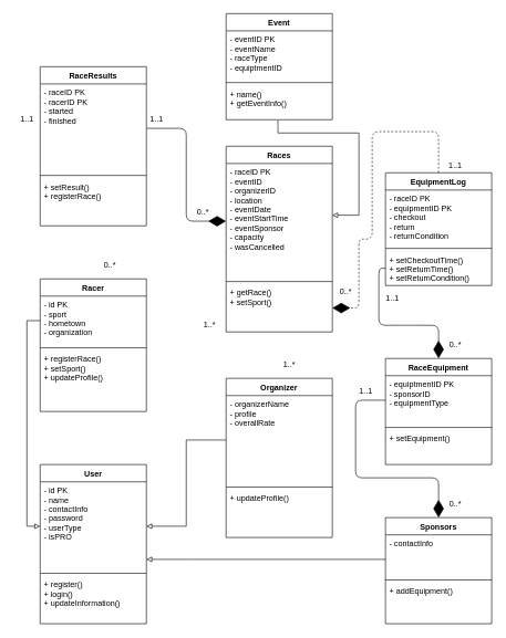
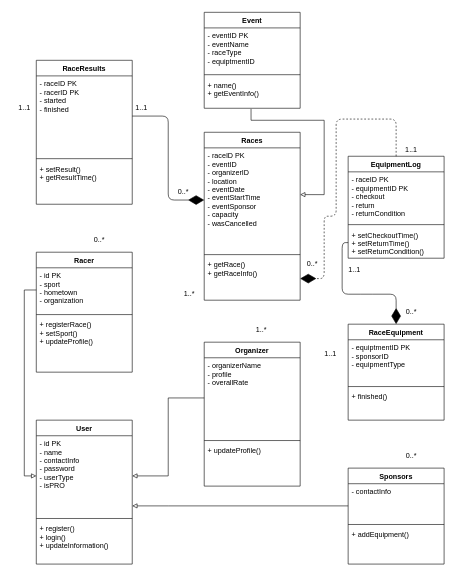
  <mxCell id="0" />
  <mxCell id="1" parent="0" />
  <mxCell id="2" value="Racer" style="swimlane;fontStyle=1;align=center;verticalAlign=top;childLayout=stackLayout;horizontal=1;startSize=26;horizontalStack=0;resizeParent=1;resizeParentMax=0;resizeLast=0;collapsible=1;marginBottom=0;" parent="1" vertex="1"><mxGeometry x="60" y="420" width="160" height="200" as="geometry" /></mxCell>
  <mxCell id="3" value="- id PK&#10;- sport&#10;- hometown&#10;- organization" style="text;strokeColor=none;fillColor=none;align=left;verticalAlign=top;spacingLeft=4;spacingRight=4;overflow=hidden;rotatable=0;points=[[0,0.5],[1,0.5]];portConstraint=eastwest;" parent="2" vertex="1"><mxGeometry y="26" width="160" height="74" as="geometry" /></mxCell>
  <mxCell id="4" value="" style="line;strokeWidth=1;fillColor=none;align=left;verticalAlign=middle;spacingTop=-1;spacingLeft=3;spacingRight=3;rotatable=0;labelPosition=right;points=[];portConstraint=eastwest;" parent="2" vertex="1"><mxGeometry y="100" width="160" height="8" as="geometry" /></mxCell>
  <mxCell id="5" value="+ registerRace()&#10;+ setSport()&#10;+ updateProfile()" style="text;strokeColor=none;fillColor=none;align=left;verticalAlign=top;spacingLeft=4;spacingRight=4;overflow=hidden;rotatable=0;points=[[0,0.5],[1,0.5]];portConstraint=eastwest;" parent="2" vertex="1"><mxGeometry y="108" width="160" height="92" as="geometry" /></mxCell>
  <mxCell id="6" value="Organizer" style="swimlane;fontStyle=1;align=center;verticalAlign=top;childLayout=stackLayout;horizontal=1;startSize=26;horizontalStack=0;resizeParent=1;resizeParentMax=0;resizeLast=0;collapsible=1;marginBottom=0;" parent="1" vertex="1"><mxGeometry x="340" y="570" width="160" height="240" as="geometry" /></mxCell>
  <mxCell id="7" value="- organizerName&#10;- profile&#10;- overallRate" style="text;strokeColor=none;fillColor=none;align=left;verticalAlign=top;spacingLeft=4;spacingRight=4;overflow=hidden;rotatable=0;points=[[0,0.5],[1,0.5]];portConstraint=eastwest;" parent="6" vertex="1"><mxGeometry y="26" width="160" height="134" as="geometry" /></mxCell>
  <mxCell id="8" value="" style="line;strokeWidth=1;fillColor=none;align=left;verticalAlign=middle;spacingTop=-1;spacingLeft=3;spacingRight=3;rotatable=0;labelPosition=right;points=[];portConstraint=eastwest;" parent="6" vertex="1"><mxGeometry y="160" width="160" height="8" as="geometry" /></mxCell>
  <mxCell id="9" value="+ updateProfile()" style="text;strokeColor=none;fillColor=none;align=left;verticalAlign=top;spacingLeft=4;spacingRight=4;overflow=hidden;rotatable=0;points=[[0,0.5],[1,0.5]];portConstraint=eastwest;" parent="6" vertex="1"><mxGeometry y="168" width="160" height="72" as="geometry" /></mxCell>
  <mxCell id="10" value="Races" style="swimlane;fontStyle=1;align=center;verticalAlign=top;childLayout=stackLayout;horizontal=1;startSize=26;horizontalStack=0;resizeParent=1;resizeParentMax=0;resizeLast=0;collapsible=1;marginBottom=0;" vertex="1" parent="1"><mxGeometry x="340" y="220" width="160" height="280" as="geometry" /></mxCell>
  <mxCell id="11" value="- raceID PK&#10;- eventID &#10;- organizerID&#10;- location&#10;- eventDate&#10;- eventStartTime&#10;- eventSponsor&#10;- capacity&#10;- wasCancelled" style="text;strokeColor=none;fillColor=none;align=left;verticalAlign=top;spacingLeft=4;spacingRight=4;overflow=hidden;rotatable=0;points=[[0,0.5],[1,0.5]];portConstraint=eastwest;" vertex="1" parent="10"><mxGeometry y="26" width="160" height="174" as="geometry" /></mxCell>
  <mxCell id="12" value="" style="line;strokeWidth=1;fillColor=none;align=left;verticalAlign=middle;spacingTop=-1;spacingLeft=3;spacingRight=3;rotatable=0;labelPosition=right;points=[];portConstraint=eastwest;" vertex="1" parent="10"><mxGeometry y="200" width="160" height="8" as="geometry" /></mxCell>
- <mxCell id="13" value="+ getRace()&#10;+ setSport()" style="text;strokeColor=none;fillColor=none;align=left;verticalAlign=top;spacingLeft=4;spacingRight=4;overflow=hidden;rotatable=0;points=[[0,0.5],[1,0.5]];portConstraint=eastwest;" vertex="1" parent="10"><mxGeometry y="208" width="160" height="72" as="geometry" /></mxCell>
+ <mxCell id="13" value="+ getRace()&#10;+ getRaceInfo()" style="text;strokeColor=none;fillColor=none;align=left;verticalAlign=top;spacingLeft=4;spacingRight=4;overflow=hidden;rotatable=0;points=[[0,0.5],[1,0.5]];portConstraint=eastwest;" vertex="1" parent="10"><mxGeometry y="208" width="160" height="72" as="geometry" /></mxCell>
  <mxCell id="14" value="Event" style="swimlane;fontStyle=1;align=center;verticalAlign=top;childLayout=stackLayout;horizontal=1;startSize=26;horizontalStack=0;resizeParent=1;resizeParentMax=0;resizeLast=0;collapsible=1;marginBottom=0;" vertex="1" parent="1"><mxGeometry x="340" y="20" width="160" height="160" as="geometry" /></mxCell>
  <mxCell id="15" value="- eventID PK&#10;- eventName&#10;- raceType&#10;- equiptmentID" style="text;strokeColor=none;fillColor=none;align=left;verticalAlign=top;spacingLeft=4;spacingRight=4;overflow=hidden;rotatable=0;points=[[0,0.5],[1,0.5]];portConstraint=eastwest;" vertex="1" parent="14"><mxGeometry y="26" width="160" height="74" as="geometry" /></mxCell>
  <mxCell id="16" value="" style="line;strokeWidth=1;fillColor=none;align=left;verticalAlign=middle;spacingTop=-1;spacingLeft=3;spacingRight=3;rotatable=0;labelPosition=right;points=[];portConstraint=eastwest;" vertex="1" parent="14"><mxGeometry y="100" width="160" height="8" as="geometry" /></mxCell>
  <mxCell id="17" value="+ name()&#10;+ getEventInfo()" style="text;strokeColor=none;fillColor=none;align=left;verticalAlign=top;spacingLeft=4;spacingRight=4;overflow=hidden;rotatable=0;points=[[0,0.5],[1,0.5]];portConstraint=eastwest;" vertex="1" parent="14"><mxGeometry y="108" width="160" height="52" as="geometry" /></mxCell>
  <mxCell id="18" value="RaceResults" style="swimlane;fontStyle=1;align=center;verticalAlign=top;childLayout=stackLayout;horizontal=1;startSize=26;horizontalStack=0;resizeParent=1;resizeParentMax=0;resizeLast=0;collapsible=1;marginBottom=0;" vertex="1" parent="1"><mxGeometry x="60" y="100" width="160" height="240" as="geometry" /></mxCell>
  <mxCell id="19" value="- raceID PK&#10;- racerID PK&#10;- started&#10;- finished" style="text;strokeColor=none;fillColor=none;align=left;verticalAlign=top;spacingLeft=4;spacingRight=4;overflow=hidden;rotatable=0;points=[[0,0.5],[1,0.5]];portConstraint=eastwest;" vertex="1" parent="18"><mxGeometry y="26" width="160" height="134" as="geometry" /></mxCell>
  <mxCell id="20" value="" style="line;strokeWidth=1;fillColor=none;align=left;verticalAlign=middle;spacingTop=-1;spacingLeft=3;spacingRight=3;rotatable=0;labelPosition=right;points=[];portConstraint=eastwest;" vertex="1" parent="18"><mxGeometry y="160" width="160" height="8" as="geometry" /></mxCell>
- <mxCell id="21" value="+ setResult()&#10;+ registerRace()" style="text;strokeColor=none;fillColor=none;align=left;verticalAlign=top;spacingLeft=4;spacingRight=4;overflow=hidden;rotatable=0;points=[[0,0.5],[1,0.5]];portConstraint=eastwest;" vertex="1" parent="18"><mxGeometry y="168" width="160" height="72" as="geometry" /></mxCell>
+ <mxCell id="21" value="+ setResult()&#10;+ getResultTime()" style="text;strokeColor=none;fillColor=none;align=left;verticalAlign=top;spacingLeft=4;spacingRight=4;overflow=hidden;rotatable=0;points=[[0,0.5],[1,0.5]];portConstraint=eastwest;" vertex="1" parent="18"><mxGeometry y="168" width="160" height="72" as="geometry" /></mxCell>
  <mxCell id="22" value="RaceEquipment" style="swimlane;fontStyle=1;align=center;verticalAlign=top;childLayout=stackLayout;horizontal=1;startSize=26;horizontalStack=0;resizeParent=1;resizeParentMax=0;resizeLast=0;collapsible=1;marginBottom=0;" vertex="1" parent="1"><mxGeometry x="580" y="540" width="160" height="160" as="geometry" /></mxCell>
  <mxCell id="23" value="- equiptmentID PK &#10;- sponsorID&#10;- equipmentType" style="text;strokeColor=none;fillColor=none;align=left;verticalAlign=top;spacingLeft=4;spacingRight=4;overflow=hidden;rotatable=0;points=[[0,0.5],[1,0.5]];portConstraint=eastwest;" vertex="1" parent="22"><mxGeometry y="26" width="160" height="74" as="geometry" /></mxCell>
  <mxCell id="24" value="" style="line;strokeWidth=1;fillColor=none;align=left;verticalAlign=middle;spacingTop=-1;spacingLeft=3;spacingRight=3;rotatable=0;labelPosition=right;points=[];portConstraint=eastwest;" vertex="1" parent="22"><mxGeometry y="100" width="160" height="8" as="geometry" /></mxCell>
- <mxCell id="25" value="+ setEquipment()" style="text;strokeColor=none;fillColor=none;align=left;verticalAlign=top;spacingLeft=4;spacingRight=4;overflow=hidden;rotatable=0;points=[[0,0.5],[1,0.5]];portConstraint=eastwest;" vertex="1" parent="22"><mxGeometry y="108" width="160" height="52" as="geometry" /></mxCell>
+ <mxCell id="25" value="+ finished()" style="text;strokeColor=none;fillColor=none;align=left;verticalAlign=top;spacingLeft=4;spacingRight=4;overflow=hidden;rotatable=0;points=[[0,0.5],[1,0.5]];portConstraint=eastwest;" vertex="1" parent="22"><mxGeometry y="108" width="160" height="52" as="geometry" /></mxCell>
  <mxCell id="26" value="Sponsors" style="swimlane;fontStyle=1;align=center;verticalAlign=top;childLayout=stackLayout;horizontal=1;startSize=26;horizontalStack=0;resizeParent=1;resizeParentMax=0;resizeLast=0;collapsible=1;marginBottom=0;" vertex="1" parent="1"><mxGeometry x="580" y="780" width="160" height="160" as="geometry" /></mxCell>
  <mxCell id="27" value="- contactInfo" style="text;strokeColor=none;fillColor=none;align=left;verticalAlign=top;spacingLeft=4;spacingRight=4;overflow=hidden;rotatable=0;points=[[0,0.5],[1,0.5]];portConstraint=eastwest;" vertex="1" parent="26"><mxGeometry y="26" width="160" height="64" as="geometry" /></mxCell>
  <mxCell id="28" value="" style="line;strokeWidth=1;fillColor=none;align=left;verticalAlign=middle;spacingTop=-1;spacingLeft=3;spacingRight=3;rotatable=0;labelPosition=right;points=[];portConstraint=eastwest;" vertex="1" parent="26"><mxGeometry y="90" width="160" height="8" as="geometry" /></mxCell>
  <mxCell id="29" value="+ addEquipment()" style="text;strokeColor=none;fillColor=none;align=left;verticalAlign=top;spacingLeft=4;spacingRight=4;overflow=hidden;rotatable=0;points=[[0,0.5],[1,0.5]];portConstraint=eastwest;" vertex="1" parent="26"><mxGeometry y="98" width="160" height="62" as="geometry" /></mxCell>
  <mxCell id="30" value="EquipmentLog" style="swimlane;fontStyle=1;align=center;verticalAlign=top;childLayout=stackLayout;horizontal=1;startSize=26;horizontalStack=0;resizeParent=1;resizeParentMax=0;resizeLast=0;collapsible=1;marginBottom=0;" vertex="1" parent="1"><mxGeometry x="580" y="260" width="160" height="170" as="geometry" /></mxCell>
  <mxCell id="31" value="- raceID PK&#10;- equipmentID PK&#10;- checkout&#10;- return&#10;- returnCondition" style="text;strokeColor=none;fillColor=none;align=left;verticalAlign=top;spacingLeft=4;spacingRight=4;overflow=hidden;rotatable=0;points=[[0,0.5],[1,0.5]];portConstraint=eastwest;" vertex="1" parent="30"><mxGeometry y="26" width="160" height="84" as="geometry" /></mxCell>
  <mxCell id="32" value="" style="line;strokeWidth=1;fillColor=none;align=left;verticalAlign=middle;spacingTop=-1;spacingLeft=3;spacingRight=3;rotatable=0;labelPosition=right;points=[];portConstraint=eastwest;" vertex="1" parent="30"><mxGeometry y="110" width="160" height="8" as="geometry" /></mxCell>
  <mxCell id="33" value="+ setCheckoutTime()&#10;+ setReturnTime()&#10;+ setReturnCondition()" style="text;strokeColor=none;fillColor=none;align=left;verticalAlign=top;spacingLeft=4;spacingRight=4;overflow=hidden;rotatable=0;points=[[0,0.5],[1,0.5]];portConstraint=eastwest;" vertex="1" parent="30"><mxGeometry y="118" width="160" height="52" as="geometry" /></mxCell>
  <mxCell id="34" value="0..*" style="text;html=1;align=center;verticalAlign=middle;resizable=0;points=[];autosize=1;strokeColor=none;" vertex="1" parent="1"><mxGeometry x="150" y="390" width="30" height="20" as="geometry" /></mxCell>
  <mxCell id="35" value="User" style="swimlane;fontStyle=1;align=center;verticalAlign=top;childLayout=stackLayout;horizontal=1;startSize=26;horizontalStack=0;resizeParent=1;resizeParentMax=0;resizeLast=0;collapsible=1;marginBottom=0;" vertex="1" parent="1"><mxGeometry x="60" y="700" width="160" height="240" as="geometry" /></mxCell>
  <mxCell id="36" value="- id PK&#10;- name&#10;- contactInfo&#10;- password&#10;- userType&#10;- isPRO" style="text;strokeColor=none;fillColor=none;align=left;verticalAlign=top;spacingLeft=4;spacingRight=4;overflow=hidden;rotatable=0;points=[[0,0.5],[1,0.5]];portConstraint=eastwest;" vertex="1" parent="35"><mxGeometry y="26" width="160" height="134" as="geometry" /></mxCell>
  <mxCell id="37" value="" style="line;strokeWidth=1;fillColor=none;align=left;verticalAlign=middle;spacingTop=-1;spacingLeft=3;spacingRight=3;rotatable=0;labelPosition=right;points=[];portConstraint=eastwest;" vertex="1" parent="35"><mxGeometry y="160" width="160" height="8" as="geometry" /></mxCell>
  <mxCell id="38" value="+ register()&#10;+ login()&#10;+ updateInformation()" style="text;strokeColor=none;fillColor=none;align=left;verticalAlign=top;spacingLeft=4;spacingRight=4;overflow=hidden;rotatable=0;points=[[0,0.5],[1,0.5]];portConstraint=eastwest;" vertex="1" parent="35"><mxGeometry y="168" width="160" height="72" as="geometry" /></mxCell>
  <mxCell id="39" style="edgeStyle=orthogonalEdgeStyle;rounded=0;orthogonalLoop=1;jettySize=auto;html=1;exitX=0;exitY=0.5;exitDx=0;exitDy=0;endArrow=block;endFill=0;strokeWidth=1;entryX=0;entryY=0.5;entryDx=0;entryDy=0;" edge="1" parent="1" source="3" target="36"><mxGeometry relative="1" as="geometry"><mxPoint x="0" y="500" as="targetPoint" /></mxGeometry></mxCell>
  <mxCell id="40" style="edgeStyle=orthogonalEdgeStyle;rounded=0;orthogonalLoop=1;jettySize=auto;html=1;endArrow=block;endFill=0;strokeWidth=1;entryX=1;entryY=0.5;entryDx=0;entryDy=0;" edge="1" parent="1" source="7" target="36"><mxGeometry relative="1" as="geometry"><mxPoint x="264" y="890" as="targetPoint" /><mxPoint x="264" y="580" as="sourcePoint" /></mxGeometry></mxCell>
  <mxCell id="41" style="edgeStyle=orthogonalEdgeStyle;rounded=0;orthogonalLoop=1;jettySize=auto;html=1;endArrow=block;endFill=0;strokeWidth=1;" edge="1" parent="1" source="27" target="36"><mxGeometry relative="1" as="geometry"><mxPoint x="213" y="830" as="targetPoint" /><mxPoint x="470" y="830" as="sourcePoint" /><Array as="points"><mxPoint x="280" y="843" /><mxPoint x="280" y="843" /></Array></mxGeometry></mxCell>
  <mxCell id="42" value="1..1" style="text;html=1;align=center;verticalAlign=middle;resizable=0;points=[];autosize=1;strokeColor=none;" vertex="1" parent="1"><mxGeometry x="20" y="170" width="40" height="20" as="geometry" /></mxCell>
  <mxCell id="43" value="0..*" style="text;html=1;align=center;verticalAlign=middle;resizable=0;points=[];autosize=1;strokeColor=none;" vertex="1" parent="1"><mxGeometry x="290" y="310" width="30" height="20" as="geometry" /></mxCell>
  <mxCell id="44" value="1..1" style="text;html=1;align=center;verticalAlign=middle;resizable=0;points=[];autosize=1;strokeColor=none;" vertex="1" parent="1"><mxGeometry x="215" y="170" width="40" height="20" as="geometry" /></mxCell>
  <mxCell id="45" style="edgeStyle=orthogonalEdgeStyle;rounded=0;orthogonalLoop=1;jettySize=auto;html=1;endArrow=block;endFill=0;strokeWidth=1;exitX=0.488;exitY=1.019;exitDx=0;exitDy=0;exitPerimeter=0;entryX=1;entryY=0.448;entryDx=0;entryDy=0;entryPerimeter=0;" edge="1" parent="1" source="17" target="11"><mxGeometry relative="1" as="geometry"><mxPoint x="540" y="350" as="targetPoint" /><mxPoint x="870" y="380" as="sourcePoint" /><Array as="points"><mxPoint x="418" y="200" /><mxPoint x="540" y="200" /><mxPoint x="540" y="324" /></Array></mxGeometry></mxCell>
  <mxCell id="46" value="" style="endArrow=diamondThin;endFill=1;endSize=24;html=1;exitX=1;exitY=0.5;exitDx=0;exitDy=0;entryX=0;entryY=0.5;entryDx=0;entryDy=0;" edge="1" parent="1" source="19" target="11"><mxGeometry width="160" relative="1" as="geometry"><mxPoint x="70" y="203" as="sourcePoint" /><mxPoint x="150" y="430" as="targetPoint" /><Array as="points"><mxPoint x="280" y="193" /><mxPoint x="280" y="333" /></Array></mxGeometry></mxCell>
  <mxCell id="47" value="1..*" style="text;html=1;align=center;verticalAlign=middle;resizable=0;points=[];autosize=1;strokeColor=none;" vertex="1" parent="1"><mxGeometry x="300" y="480" width="30" height="20" as="geometry" /></mxCell>
  <mxCell id="48" value="1..*" style="text;html=1;align=center;verticalAlign=middle;resizable=0;points=[];autosize=1;strokeColor=none;" vertex="1" parent="1"><mxGeometry x="420" y="540" width="30" height="20" as="geometry" /></mxCell>
  <mxCell id="49" value="" style="endArrow=diamondThin;endFill=1;endSize=24;html=1;entryX=0.5;entryY=0;entryDx=0;entryDy=0;exitX=0;exitY=0.5;exitDx=0;exitDy=0;" edge="1" parent="1" source="33" target="22"><mxGeometry width="160" relative="1" as="geometry"><mxPoint x="660" y="470" as="sourcePoint" /><mxPoint x="840" y="454" as="targetPoint" /><Array as="points"><mxPoint x="570" y="404" /><mxPoint x="570" y="490" /><mxPoint x="610" y="490" /><mxPoint x="660" y="490" /></Array></mxGeometry></mxCell>
  <mxCell id="50" value="1..1" style="text;html=1;align=center;verticalAlign=middle;resizable=0;points=[];autosize=1;strokeColor=none;" vertex="1" parent="1"><mxGeometry x="570" y="440" width="40" height="20" as="geometry" /></mxCell>
  <mxCell id="51" value="0..*" style="text;html=1;align=center;verticalAlign=middle;resizable=0;points=[];autosize=1;strokeColor=none;" vertex="1" parent="1"><mxGeometry x="670" y="510" width="30" height="20" as="geometry" /></mxCell>
- <mxCell id="52" value="" style="endArrow=diamondThin;endFill=1;endSize=24;html=1;exitX=0;exitY=0.5;exitDx=0;exitDy=0;entryX=0.5;entryY=0;entryDx=0;entryDy=0;" edge="1" parent="1" source="23" target="26"><mxGeometry width="160" relative="1" as="geometry"><mxPoint x="565" y="630" as="sourcePoint" /><mxPoint x="670" y="730" as="targetPoint" /><Array as="points"><mxPoint x="535" y="603" /><mxPoint x="535" y="720" /><mxPoint x="660" y="720" /></Array></mxGeometry></mxCell>
  <mxCell id="53" value="0..*" style="text;html=1;align=center;verticalAlign=middle;resizable=0;points=[];autosize=1;strokeColor=none;" vertex="1" parent="1"><mxGeometry x="670" y="750" width="30" height="20" as="geometry" /></mxCell>
  <mxCell id="54" value="1..1" style="text;html=1;align=center;verticalAlign=middle;resizable=0;points=[];autosize=1;strokeColor=none;" vertex="1" parent="1"><mxGeometry x="530" y="580" width="40" height="20" as="geometry" /></mxCell>
  <mxCell id="55" value="" style="endArrow=diamondThin;endFill=1;endSize=24;html=1;entryX=1;entryY=0.5;entryDx=0;entryDy=0;exitX=0.5;exitY=0;exitDx=0;exitDy=0;dashed=1;" edge="1" parent="1" source="30" target="13"><mxGeometry width="160" relative="1" as="geometry"><mxPoint x="590" y="112" as="sourcePoint" /><mxPoint x="670" y="248" as="targetPoint" /><Array as="points"><mxPoint x="660" y="198" /><mxPoint x="560" y="198" /><mxPoint x="560" y="360" /><mxPoint x="540" y="360" /><mxPoint x="540" y="464" /></Array></mxGeometry></mxCell>
  <mxCell id="56" value="0..*&lt;span style=&quot;color: rgba(0 , 0 , 0 , 0) ; font-family: monospace ; font-size: 0px&quot;&gt;%3CmxGraphModel%3E%3Croot%3E%3CmxCell%20id%3D%220%22%2F%3E%3CmxCell%20id%3D%221%22%20parent%3D%220%22%2F%3E%3CmxCell%20id%3D%222%22%20value%3D%221..1%22%20style%3D%22text%3Bhtml%3D1%3Balign%3Dcenter%3BverticalAlign%3Dmiddle%3Bresizable%3D0%3Bpoints%3D%5B%5D%3Bautosize%3D1%3BstrokeColor%3Dnone%3B%22%20vertex%3D%221%22%20parent%3D%221%22%3E%3CmxGeometry%20x%3D%22590%22%20y%3D%22500%22%20width%3D%2240%22%20height%3D%2220%22%20as%3D%22geometry%22%2F%3E%3C%2FmxCell%3E%3C%2Froot%3E%3C%2FmxGraphModel%3E&lt;/span&gt;" style="text;html=1;align=center;verticalAlign=middle;resizable=0;points=[];autosize=1;strokeColor=none;" vertex="1" parent="1"><mxGeometry x="505" y="430" width="30" height="20" as="geometry" /></mxCell>
  <mxCell id="57" value="1..1" style="text;html=1;align=center;verticalAlign=middle;resizable=0;points=[];autosize=1;strokeColor=none;" vertex="1" parent="1"><mxGeometry x="665" y="240" width="40" height="20" as="geometry" /></mxCell>
